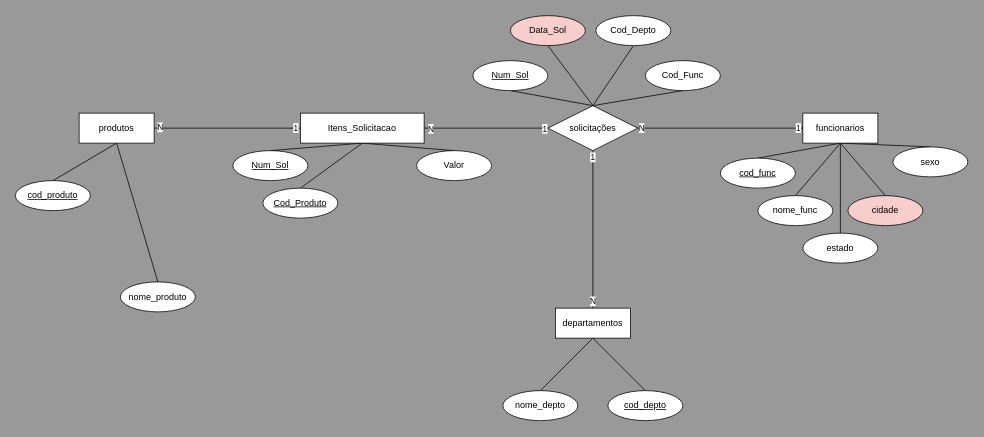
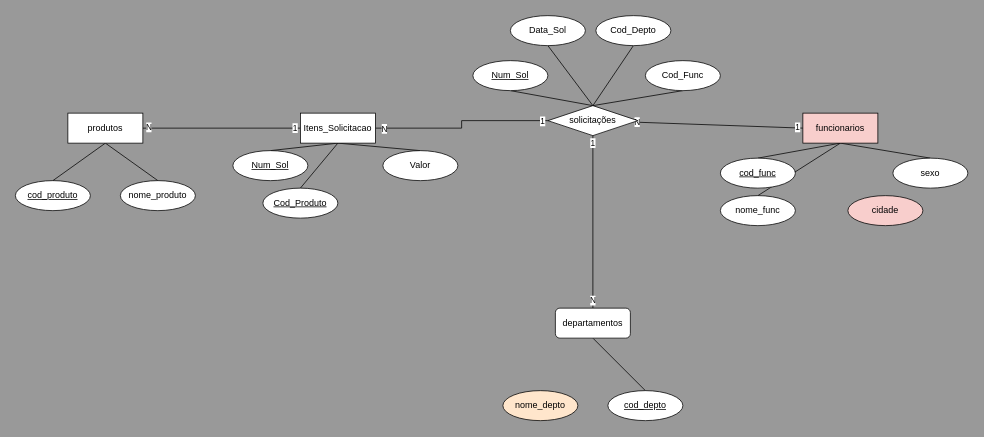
  <mxCell id="0" />
  <mxCell id="1" parent="0" />
  <mxCell id="2" value="" style="edgeStyle=orthogonalEdgeStyle;rounded=0;orthogonalLoop=1;jettySize=auto;html=1;endArrow=none;endFill=0;" edge="1" parent="1" source="12" target="43"><mxGeometry relative="1" as="geometry" /></mxCell>
  <mxCell id="3" value="N" style="edgeLabel;html=1;align=center;verticalAlign=middle;resizable=0;points=[];" vertex="1" connectable="0" parent="2"><mxGeometry x="0.908" relative="1" as="geometry"><mxPoint as="offset" /></mxGeometry></mxCell>
  <mxCell id="4" value="1" style="edgeLabel;html=1;align=center;verticalAlign=middle;resizable=0;points=[];" vertex="1" connectable="0" parent="2"><mxGeometry x="-0.935" relative="1" as="geometry"><mxPoint as="offset" /></mxGeometry></mxCell>
  <mxCell id="5" style="rounded=0;orthogonalLoop=1;jettySize=auto;html=1;entryX=0.5;entryY=1;entryDx=0;entryDy=0;endArrow=none;endFill=0;exitX=0.5;exitY=0;exitDx=0;exitDy=0;" edge="1" parent="1" source="12" target="46"><mxGeometry relative="1" as="geometry" /></mxCell>
  <mxCell id="6" style="rounded=0;orthogonalLoop=1;jettySize=auto;html=1;exitX=0.5;exitY=0;exitDx=0;exitDy=0;entryX=0.5;entryY=1;entryDx=0;entryDy=0;endArrow=none;endFill=0;" edge="1" parent="1" source="12" target="44"><mxGeometry relative="1" as="geometry" /></mxCell>
  <mxCell id="7" style="rounded=0;orthogonalLoop=1;jettySize=auto;html=1;exitX=0.5;exitY=0;exitDx=0;exitDy=0;entryX=0.5;entryY=1;entryDx=0;entryDy=0;endArrow=none;endFill=0;" edge="1" parent="1" source="12" target="47"><mxGeometry relative="1" as="geometry" /></mxCell>
  <mxCell id="8" style="rounded=0;orthogonalLoop=1;jettySize=auto;html=1;exitX=0.5;exitY=0;exitDx=0;exitDy=0;entryX=0.5;entryY=1;entryDx=0;entryDy=0;endArrow=none;endFill=0;" edge="1" parent="1" source="12" target="45"><mxGeometry relative="1" as="geometry" /></mxCell>
  <mxCell id="9" style="rounded=0;orthogonalLoop=1;jettySize=auto;html=1;entryX=0;entryY=0.5;entryDx=0;entryDy=0;endArrow=none;endFill=0;" edge="1" parent="1" source="12" target="18"><mxGeometry relative="1" as="geometry" /></mxCell>
  <mxCell id="10" value="1" style="edgeLabel;html=1;align=center;verticalAlign=middle;resizable=0;points=[];" vertex="1" connectable="0" parent="9"><mxGeometry x="0.932" y="1" relative="1" as="geometry"><mxPoint as="offset" /></mxGeometry></mxCell>
  <mxCell id="11" value="N" style="edgeLabel;html=1;align=center;verticalAlign=middle;resizable=0;points=[];" vertex="1" connectable="0" parent="9"><mxGeometry x="-0.962" y="1" relative="1" as="geometry"><mxPoint as="offset" /></mxGeometry></mxCell>
- <mxCell id="12" value="solicitações" style="shape=rhombus;perimeter=rhombusPerimeter;whiteSpace=wrap;html=1;align=center;" vertex="1" parent="1"><mxGeometry x="730" y="140" width="120" height="60" as="geometry" /></mxCell>
- <mxCell id="13" style="edgeStyle=orthogonalEdgeStyle;rounded=0;orthogonalLoop=1;jettySize=auto;html=1;entryX=0.5;entryY=0;entryDx=0;entryDy=0;endArrow=none;endFill=0;" edge="1" parent="1" source="18" target="28"><mxGeometry relative="1" as="geometry"><mxPoint x="1120" y="300" as="targetPoint" /></mxGeometry></mxCell>
+ <mxCell id="12" value="solicitações" style="shape=rhombus;perimeter=rhombusPerimeter;whiteSpace=wrap;html=1;align=center;" vertex="1" parent="1"><mxGeometry x="730" y="140" width="120" height="40" as="geometry" /></mxCell>
  <mxCell id="14" style="rounded=0;orthogonalLoop=1;jettySize=auto;html=1;exitX=0.5;exitY=1;exitDx=0;exitDy=0;entryX=0.5;entryY=0;entryDx=0;entryDy=0;endArrow=none;endFill=0;" edge="1" parent="1" source="18" target="25"><mxGeometry relative="1" as="geometry" /></mxCell>
- <mxCell id="15" style="rounded=0;orthogonalLoop=1;jettySize=auto;html=1;exitX=0.5;exitY=1;exitDx=0;exitDy=0;entryX=0.5;entryY=0;entryDx=0;entryDy=0;endArrow=none;endFill=0;" edge="1" parent="1" source="18" target="27"><mxGeometry relative="1" as="geometry" /></mxCell>
  <mxCell id="16" style="rounded=0;orthogonalLoop=1;jettySize=auto;html=1;exitX=0.5;exitY=1;exitDx=0;exitDy=0;entryX=0.5;entryY=0;entryDx=0;entryDy=0;endArrow=none;endFill=0;" edge="1" parent="1" source="18" target="26"><mxGeometry relative="1" as="geometry" /></mxCell>
  <mxCell id="17" style="rounded=0;orthogonalLoop=1;jettySize=auto;html=1;exitX=0.5;exitY=1;exitDx=0;exitDy=0;entryX=0.5;entryY=0;entryDx=0;entryDy=0;endArrow=none;endFill=0;" edge="1" parent="1" source="18"><mxGeometry relative="1" as="geometry"><mxPoint x="1010" y="210" as="targetPoint" /></mxGeometry></mxCell>
- <mxCell id="18" value="funcionarios" style="whiteSpace=wrap;html=1;align=center;" vertex="1" parent="1"><mxGeometry x="1070" y="150" width="100" height="40" as="geometry" /></mxCell>
+ <mxCell id="18" value="funcionarios" style="whiteSpace=wrap;html=1;align=center;fillColor=#f8cecc;" vertex="1" parent="1"><mxGeometry x="1070" y="150" width="100" height="40" as="geometry" /></mxCell>
  <mxCell id="19" style="edgeStyle=orthogonalEdgeStyle;rounded=0;orthogonalLoop=1;jettySize=auto;html=1;entryX=0.5;entryY=1;entryDx=0;entryDy=0;endArrow=none;endFill=0;" edge="1" parent="1" source="24" target="12"><mxGeometry relative="1" as="geometry" /></mxCell>
  <mxCell id="20" value="N" style="edgeLabel;html=1;align=center;verticalAlign=middle;resizable=0;points=[];" vertex="1" connectable="0" parent="19"><mxGeometry x="-0.901" y="1" relative="1" as="geometry"><mxPoint as="offset" /></mxGeometry></mxCell>
  <mxCell id="21" value="1" style="edgeLabel;html=1;align=center;verticalAlign=middle;resizable=0;points=[];" vertex="1" connectable="0" parent="19"><mxGeometry x="0.922" y="1" relative="1" as="geometry"><mxPoint as="offset" /></mxGeometry></mxCell>
- <mxCell id="22" style="rounded=0;orthogonalLoop=1;jettySize=auto;html=1;exitX=0.5;exitY=1;exitDx=0;exitDy=0;entryX=0.5;entryY=0;entryDx=0;entryDy=0;endArrow=none;endFill=0;" edge="1" parent="1" source="24" target="37"><mxGeometry relative="1" as="geometry" /></mxCell>
  <mxCell id="23" style="rounded=0;orthogonalLoop=1;jettySize=auto;html=1;exitX=0.5;exitY=1;exitDx=0;exitDy=0;entryX=0.5;entryY=0;entryDx=0;entryDy=0;endArrow=none;endFill=0;" edge="1" parent="1" source="24" target="36"><mxGeometry relative="1" as="geometry" /></mxCell>
- <mxCell id="24" value="departamentos" style="whiteSpace=wrap;html=1;align=center;" vertex="1" parent="1"><mxGeometry x="740" y="410" width="100" height="40" as="geometry" /></mxCell>
- <mxCell id="25" value="nome_func" style="ellipse;whiteSpace=wrap;html=1;align=center;" vertex="1" parent="1"><mxGeometry x="1010" y="260" width="100" height="40" as="geometry" /></mxCell>
- <mxCell id="26" value="sexo" style="ellipse;whiteSpace=wrap;html=1;align=center;" vertex="1" parent="1"><mxGeometry x="1190" y="195" width="100" height="40" as="geometry" /></mxCell>
+ <mxCell id="24" value="departamentos" style="whiteSpace=wrap;html=1;align=center;rounded=1;" vertex="1" parent="1"><mxGeometry x="740" y="410" width="100" height="40" as="geometry" /></mxCell>
+ <mxCell id="25" value="nome_func" style="ellipse;whiteSpace=wrap;html=1;align=center;" vertex="1" parent="1"><mxGeometry x="960" y="260" width="100" height="40" as="geometry" /></mxCell>
+ <mxCell id="26" value="sexo" style="ellipse;whiteSpace=wrap;html=1;align=center;" vertex="1" parent="1"><mxGeometry x="1190" y="210" width="100" height="40" as="geometry" /></mxCell>
  <mxCell id="27" value="cidade" style="ellipse;whiteSpace=wrap;html=1;align=center;fillColor=#f8cecc;" vertex="1" parent="1"><mxGeometry x="1130" y="260" width="100" height="40" as="geometry" /></mxCell>
- <mxCell id="28" value="estado" style="ellipse;whiteSpace=wrap;html=1;align=center;" vertex="1" parent="1"><mxGeometry x="1070" y="310" width="100" height="40" as="geometry" /></mxCell>
  <mxCell id="29" value="cod_func" style="ellipse;whiteSpace=wrap;html=1;align=center;fontStyle=4;" vertex="1" parent="1"><mxGeometry x="960" y="210" width="100" height="40" as="geometry" /></mxCell>
  <mxCell id="30" style="rounded=0;orthogonalLoop=1;jettySize=auto;html=1;exitX=0.5;exitY=1;exitDx=0;exitDy=0;entryX=0.5;entryY=0;entryDx=0;entryDy=0;endArrow=none;endFill=0;" edge="1" parent="1" source="35" target="39"><mxGeometry relative="1" as="geometry" /></mxCell>
  <mxCell id="31" style="rounded=0;orthogonalLoop=1;jettySize=auto;html=1;exitX=0.5;exitY=1;exitDx=0;exitDy=0;entryX=0.5;entryY=0;entryDx=0;entryDy=0;endArrow=none;endFill=0;" edge="1" parent="1" source="35" target="38"><mxGeometry relative="1" as="geometry" /></mxCell>
  <mxCell id="32" style="edgeStyle=orthogonalEdgeStyle;rounded=0;orthogonalLoop=1;jettySize=auto;html=1;entryX=0;entryY=0.5;entryDx=0;entryDy=0;endArrow=none;endFill=0;" edge="1" parent="1" source="35" target="43"><mxGeometry relative="1" as="geometry" /></mxCell>
  <mxCell id="33" value="1" style="edgeLabel;html=1;align=center;verticalAlign=middle;resizable=0;points=[];" vertex="1" connectable="0" parent="32"><mxGeometry x="0.926" y="1" relative="1" as="geometry"><mxPoint as="offset" /></mxGeometry></mxCell>
  <mxCell id="34" value="N" style="edgeLabel;html=1;align=center;verticalAlign=middle;resizable=0;points=[];" vertex="1" connectable="0" parent="32"><mxGeometry x="-0.929" y="2" relative="1" as="geometry"><mxPoint as="offset" /></mxGeometry></mxCell>
- <mxCell id="35" value="produtos" style="whiteSpace=wrap;html=1;align=center;" vertex="1" parent="1"><mxGeometry x="105" y="150" width="100" height="40" as="geometry" /></mxCell>
+ <mxCell id="35" value="produtos" style="whiteSpace=wrap;html=1;align=center;" vertex="1" parent="1"><mxGeometry x="90" y="150" width="100" height="40" as="geometry" /></mxCell>
  <mxCell id="36" value="cod_depto" style="ellipse;whiteSpace=wrap;html=1;align=center;fontStyle=4;" vertex="1" parent="1"><mxGeometry x="810" y="520" width="100" height="40" as="geometry" /></mxCell>
- <mxCell id="37" value="nome_depto" style="ellipse;whiteSpace=wrap;html=1;align=center;" vertex="1" parent="1"><mxGeometry x="670" y="520" width="100" height="40" as="geometry" /></mxCell>
+ <mxCell id="37" value="nome_depto" style="ellipse;whiteSpace=wrap;html=1;align=center;fillColor=#ffe6cc;" vertex="1" parent="1"><mxGeometry x="670" y="520" width="100" height="40" as="geometry" /></mxCell>
  <mxCell id="38" value="cod_produto" style="ellipse;whiteSpace=wrap;html=1;align=center;fontStyle=4;" vertex="1" parent="1"><mxGeometry x="20" y="240" width="100" height="40" as="geometry" /></mxCell>
- <mxCell id="39" value="nome_produto" style="ellipse;whiteSpace=wrap;html=1;align=center;" vertex="1" parent="1"><mxGeometry x="160" y="375" width="100" height="40" as="geometry" /></mxCell>
+ <mxCell id="39" value="nome_produto" style="ellipse;whiteSpace=wrap;html=1;align=center;" vertex="1" parent="1"><mxGeometry x="160" y="240" width="100" height="40" as="geometry" /></mxCell>
  <mxCell id="40" style="rounded=0;orthogonalLoop=1;jettySize=auto;html=1;exitX=0.5;exitY=1;exitDx=0;exitDy=0;entryX=0.5;entryY=0;entryDx=0;entryDy=0;endArrow=none;endFill=0;" edge="1" parent="1" source="43" target="48"><mxGeometry relative="1" as="geometry" /></mxCell>
  <mxCell id="41" style="rounded=0;orthogonalLoop=1;jettySize=auto;html=1;exitX=0.5;exitY=1;exitDx=0;exitDy=0;entryX=0.5;entryY=0;entryDx=0;entryDy=0;endArrow=none;endFill=0;" edge="1" parent="1" source="43" target="50"><mxGeometry relative="1" as="geometry" /></mxCell>
  <mxCell id="42" style="rounded=0;orthogonalLoop=1;jettySize=auto;html=1;exitX=0.5;exitY=1;exitDx=0;exitDy=0;entryX=0.5;entryY=0;entryDx=0;entryDy=0;endArrow=none;endFill=0;" edge="1" parent="1" source="43" target="49"><mxGeometry relative="1" as="geometry" /></mxCell>
- <mxCell id="43" value="Itens_Solicitacao " style="whiteSpace=wrap;html=1;align=center;" vertex="1" parent="1"><mxGeometry x="400" y="150" width="165" height="40" as="geometry" /></mxCell>
+ <mxCell id="43" value="Itens_Solicitacao " style="whiteSpace=wrap;html=1;align=center;" vertex="1" parent="1"><mxGeometry x="400" y="150" width="100" height="40" as="geometry" /></mxCell>
  <mxCell id="44" value="Cod_Func " style="ellipse;whiteSpace=wrap;html=1;align=center;" vertex="1" parent="1"><mxGeometry x="860" y="80" width="100" height="40" as="geometry" /></mxCell>
  <mxCell id="45" value="Num_Sol " style="ellipse;whiteSpace=wrap;html=1;align=center;fontStyle=4;" vertex="1" parent="1"><mxGeometry x="630" y="80" width="100" height="40" as="geometry" /></mxCell>
  <mxCell id="46" value="Cod_Depto " style="ellipse;whiteSpace=wrap;html=1;align=center;" vertex="1" parent="1"><mxGeometry x="794" y="20" width="100" height="40" as="geometry" /></mxCell>
- <mxCell id="47" value="Data_Sol          " style="ellipse;whiteSpace=wrap;html=1;align=center;fillColor=#f8cecc;" vertex="1" parent="1"><mxGeometry x="680" y="20" width="100" height="40" as="geometry" /></mxCell>
+ <mxCell id="47" value="Data_Sol          " style="ellipse;whiteSpace=wrap;html=1;align=center;" vertex="1" parent="1"><mxGeometry x="680" y="20" width="100" height="40" as="geometry" /></mxCell>
  <mxCell id="48" value="Num_Sol " style="ellipse;whiteSpace=wrap;html=1;align=center;fontStyle=4;" vertex="1" parent="1"><mxGeometry x="310" y="200" width="100" height="40" as="geometry" /></mxCell>
  <mxCell id="49" value="Cod_Produto " style="ellipse;whiteSpace=wrap;html=1;align=center;fontStyle=4;" vertex="1" parent="1"><mxGeometry x="350" y="250" width="100" height="40" as="geometry" /></mxCell>
- <mxCell id="50" value="Valor             " style="ellipse;whiteSpace=wrap;html=1;align=center;" vertex="1" parent="1"><mxGeometry x="555" y="200" width="100" height="40" as="geometry" /></mxCell>
+ <mxCell id="50" value="Valor             " style="ellipse;whiteSpace=wrap;html=1;align=center;" vertex="1" parent="1"><mxGeometry x="510" y="200" width="100" height="40" as="geometry" /></mxCell>
